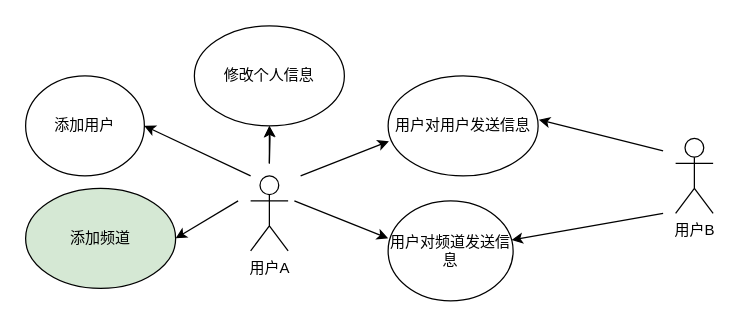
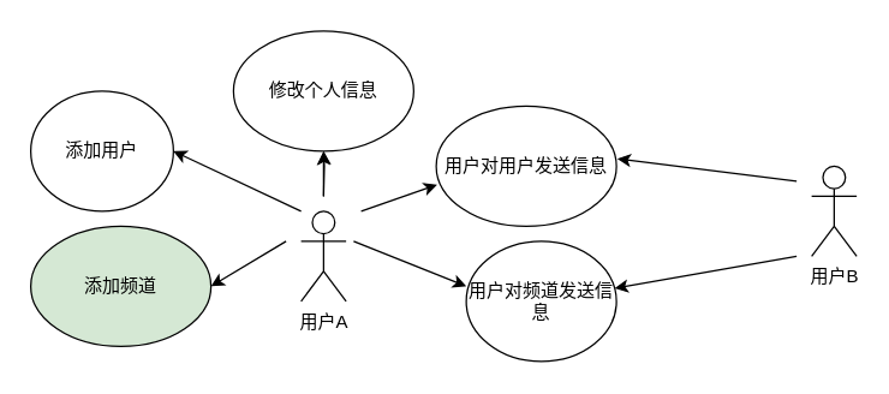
  <mxCell id="0" />
  <mxCell id="1" parent="0" />
  <mxCell id="2" style="edgeStyle=orthogonalEdgeStyle;rounded=0;orthogonalLoop=1;jettySize=auto;html=1;exitX=0.25;exitY=0.1;exitDx=0;exitDy=0;exitPerimeter=0;" edge="1" parent="1" source="4"><mxGeometry relative="1" as="geometry"><mxPoint x="207.714" y="146" as="targetPoint" /></mxGeometry></mxCell>
  <mxCell id="3" value="" style="edgeStyle=orthogonalEdgeStyle;rounded=0;orthogonalLoop=1;jettySize=auto;html=1;" edge="1" parent="1" target="7"><mxGeometry relative="1" as="geometry"><mxPoint x="215" y="130" as="sourcePoint" /></mxGeometry></mxCell>
  <mxCell id="4" value="用户A" style="shape=umlActor;verticalLabelPosition=bottom;verticalAlign=top;html=1;outlineConnect=0;" vertex="1" parent="1"><mxGeometry x="200" y="140" width="30" height="60" as="geometry" /></mxCell>
- <mxCell id="5" value="用户对用户发送信息" style="ellipse;whiteSpace=wrap;html=1;" vertex="1" parent="1"><mxGeometry x="310" y="60" width="120" height="80" as="geometry" /></mxCell>
+ <mxCell id="5" value="用户对用户发送信息" style="ellipse;whiteSpace=wrap;html=1;" vertex="1" parent="1"><mxGeometry x="290" y="70" width="120" height="80" as="geometry" /></mxCell>
  <mxCell id="6" value="用户对频道发送信息" style="ellipse;whiteSpace=wrap;html=1;" vertex="1" parent="1"><mxGeometry x="310" y="160" width="100" height="80" as="geometry" /></mxCell>
  <mxCell id="7" value="修改个人信息" style="ellipse;whiteSpace=wrap;html=1;" vertex="1" parent="1"><mxGeometry x="155" y="20" width="120" height="80" as="geometry" /></mxCell>
  <mxCell id="8" value="添加用户" style="ellipse;whiteSpace=wrap;html=1;" vertex="1" parent="1"><mxGeometry x="20" y="60" width="95" height="80" as="geometry" /></mxCell>
  <mxCell id="9" value="添加频道" style="ellipse;whiteSpace=wrap;html=1;fillColor=#d5e8d4;" vertex="1" parent="1"><mxGeometry x="20" y="150" width="120" height="80" as="geometry" /></mxCell>
  <mxCell id="10" value="" style="endArrow=classic;html=1;rounded=0;" edge="1" parent="1" target="7"><mxGeometry width="50" height="50" relative="1" as="geometry"><mxPoint x="215" y="130" as="sourcePoint" /><mxPoint x="270" y="250" as="targetPoint" /></mxGeometry></mxCell>
  <mxCell id="11" value="" style="endArrow=classic;html=1;rounded=0;entryX=0.005;entryY=0.654;entryDx=0;entryDy=0;entryPerimeter=0;" edge="1" parent="1" target="5"><mxGeometry width="50" height="50" relative="1" as="geometry"><mxPoint x="240" y="140" as="sourcePoint" /><mxPoint x="225" y="90" as="targetPoint" /></mxGeometry></mxCell>
  <mxCell id="12" value="" style="endArrow=classic;html=1;rounded=0;exitX=0.5;exitY=0;exitDx=0;exitDy=0;exitPerimeter=0;entryX=0;entryY=0.375;entryDx=0;entryDy=0;entryPerimeter=0;" edge="1" parent="1" target="6"><mxGeometry width="50" height="50" relative="1" as="geometry"><mxPoint x="235" y="160" as="sourcePoint" /><mxPoint x="376" y="153" as="targetPoint" /></mxGeometry></mxCell>
  <mxCell id="13" value="" style="endArrow=classic;html=1;rounded=0;entryX=1;entryY=0.5;entryDx=0;entryDy=0;" edge="1" parent="1" target="8"><mxGeometry width="50" height="50" relative="1" as="geometry"><mxPoint x="200" y="140" as="sourcePoint" /><mxPoint x="225" y="90" as="targetPoint" /></mxGeometry></mxCell>
  <mxCell id="14" value="" style="endArrow=classic;html=1;rounded=0;entryX=1;entryY=0.5;entryDx=0;entryDy=0;" edge="1" parent="1" target="9"><mxGeometry width="50" height="50" relative="1" as="geometry"><mxPoint x="190" y="160" as="sourcePoint" /><mxPoint x="150" y="110" as="targetPoint" /></mxGeometry></mxCell>
  <mxCell id="15" value="用户B" style="shape=umlActor;verticalLabelPosition=bottom;verticalAlign=top;html=1;outlineConnect=0;" vertex="1" parent="1"><mxGeometry x="540" y="110" width="30" height="60" as="geometry" /></mxCell>
  <mxCell id="16" value="" style="endArrow=classic;html=1;rounded=0;" edge="1" parent="1" target="6"><mxGeometry width="50" height="50" relative="1" as="geometry"><mxPoint x="530" y="170" as="sourcePoint" /><mxPoint x="270" y="250" as="targetPoint" /></mxGeometry></mxCell>
  <mxCell id="17" value="" style="endArrow=classic;html=1;rounded=0;entryX=1.005;entryY=0.438;entryDx=0;entryDy=0;entryPerimeter=0;" edge="1" parent="1" target="5"><mxGeometry width="50" height="50" relative="1" as="geometry"><mxPoint x="530" y="120" as="sourcePoint" /><mxPoint x="438" y="199" as="targetPoint" /></mxGeometry></mxCell>
